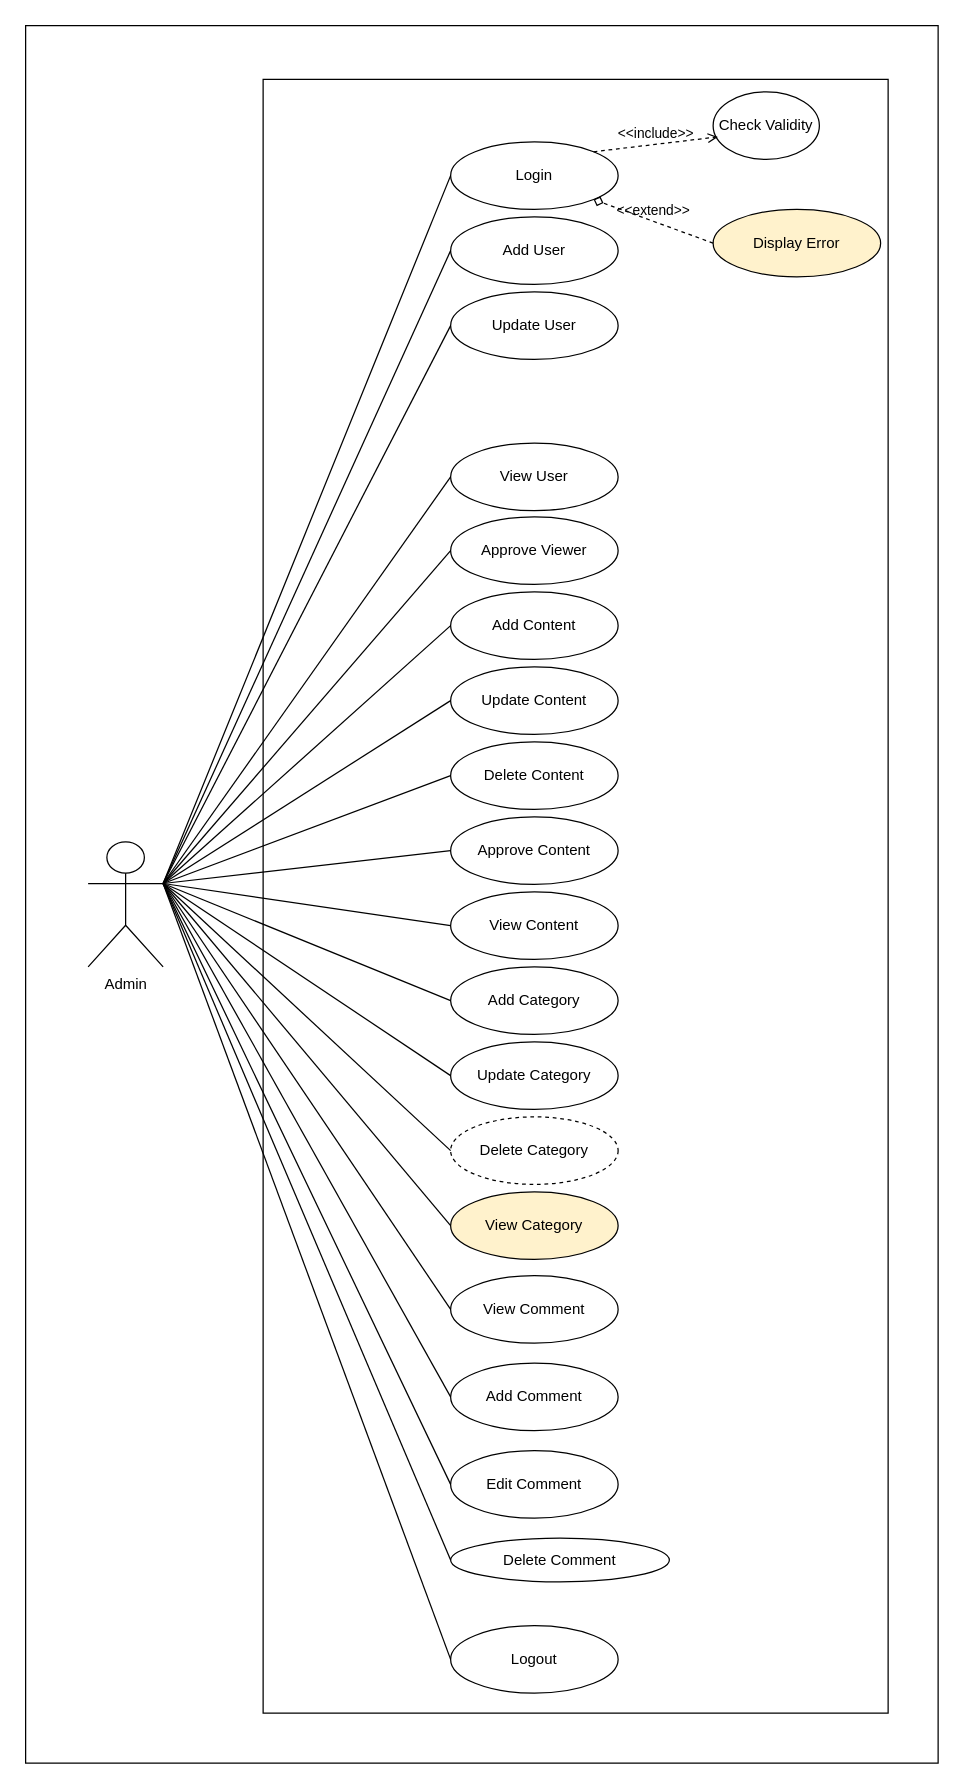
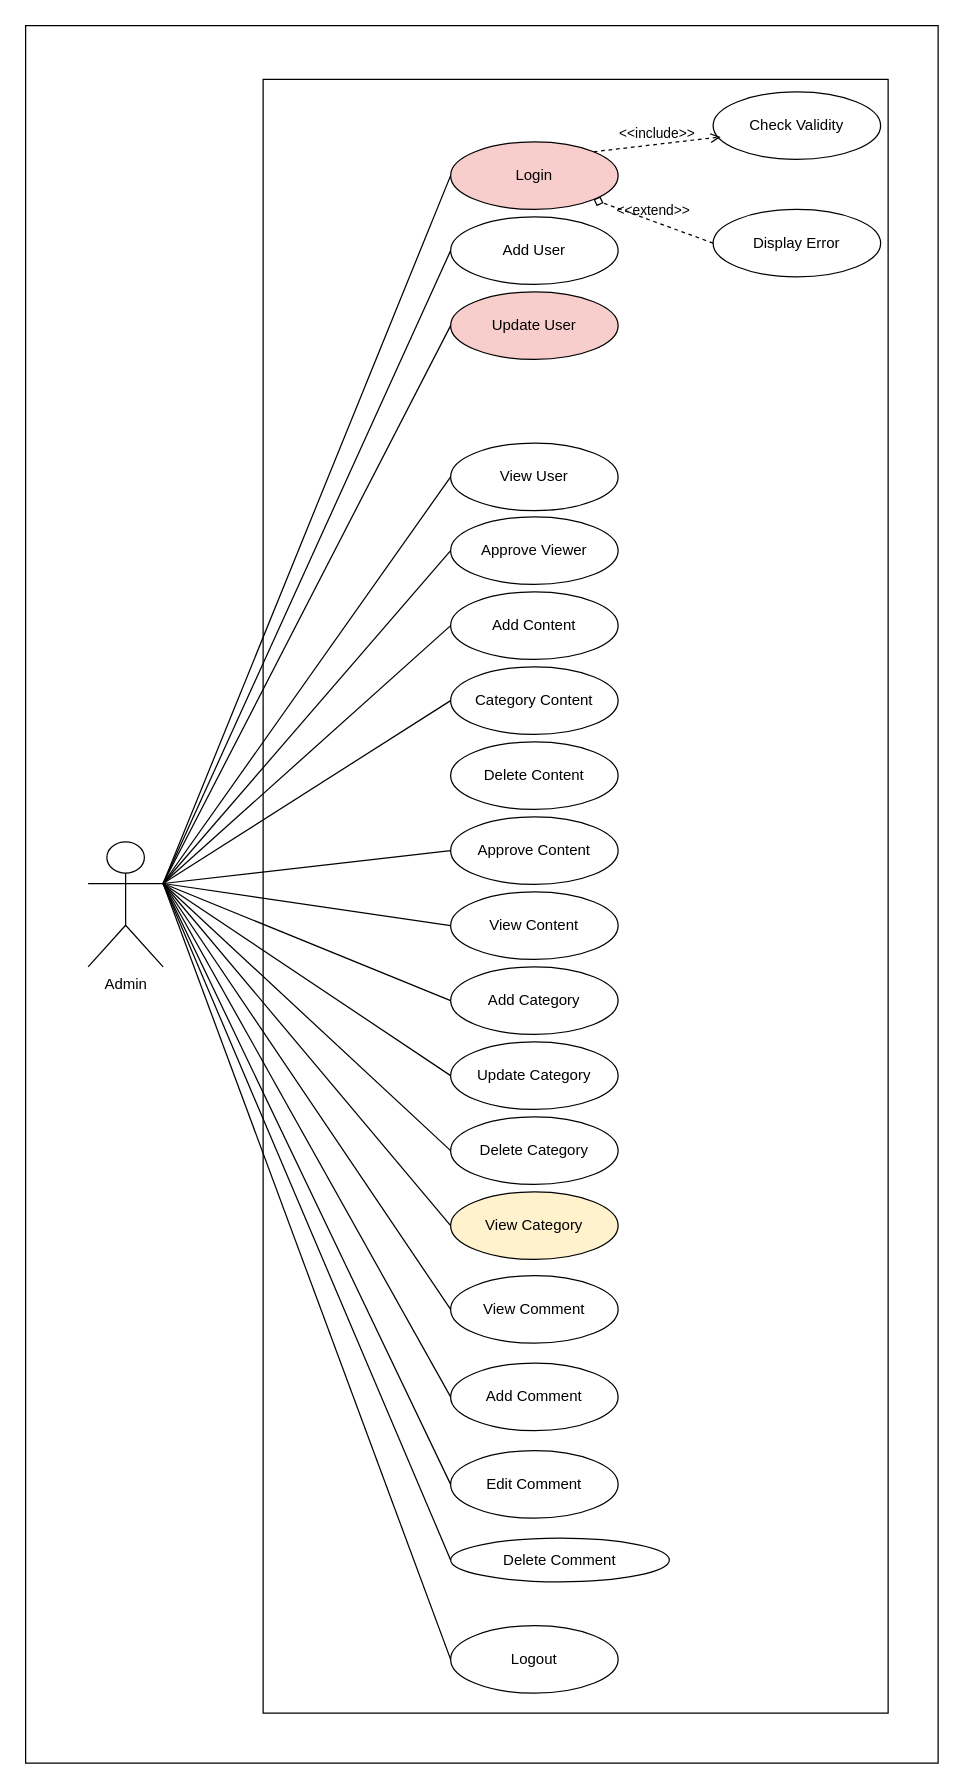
  <mxCell id="0" />
  <mxCell id="1" parent="0" />
  <mxCell id="2" value="" style="rounded=0;whiteSpace=wrap;html=1;" vertex="1" parent="1"><mxGeometry x="20" y="20" width="730" height="1390" as="geometry" /></mxCell>
  <mxCell id="3" value="" style="rounded=0;whiteSpace=wrap;html=1;" parent="1" vertex="1"><mxGeometry x="210" y="63" width="500" height="1307" as="geometry" /></mxCell>
  <mxCell id="4" value="Admin" style="shape=umlActor;verticalLabelPosition=bottom;verticalAlign=top;html=1;outlineConnect=0;" parent="1" vertex="1"><mxGeometry x="70" y="673" width="60" height="100" as="geometry" /></mxCell>
- <mxCell id="5" value="Login" style="ellipse;whiteSpace=wrap;html=1;" parent="1" vertex="1"><mxGeometry x="360" y="113" width="134" height="54" as="geometry" /></mxCell>
- <mxCell id="6" value="Display Error" style="ellipse;whiteSpace=wrap;html=1;fillColor=#fff2cc;" parent="1" vertex="1"><mxGeometry x="570" y="167" width="134" height="54" as="geometry" /></mxCell>
- <mxCell id="7" value="Check Validity" style="ellipse;whiteSpace=wrap;html=1;" parent="1" vertex="1"><mxGeometry x="570" y="73" width="85" height="54" as="geometry" /></mxCell>
+ <mxCell id="5" value="Login" style="ellipse;whiteSpace=wrap;html=1;fillColor=#f8cecc;" parent="1" vertex="1"><mxGeometry x="360" y="113" width="134" height="54" as="geometry" /></mxCell>
+ <mxCell id="6" value="Display Error" style="ellipse;whiteSpace=wrap;html=1;" parent="1" vertex="1"><mxGeometry x="570" y="167" width="134" height="54" as="geometry" /></mxCell>
+ <mxCell id="7" value="Check Validity" style="ellipse;whiteSpace=wrap;html=1;" parent="1" vertex="1"><mxGeometry x="570" y="73" width="134" height="54" as="geometry" /></mxCell>
  <mxCell id="8" value="Add User" style="ellipse;whiteSpace=wrap;html=1;" parent="1" vertex="1"><mxGeometry x="360" y="173" width="134" height="54" as="geometry" /></mxCell>
- <mxCell id="9" value="Update User" style="ellipse;whiteSpace=wrap;html=1;" parent="1" vertex="1"><mxGeometry x="360" y="233" width="134" height="54" as="geometry" /></mxCell>
+ <mxCell id="9" value="Update User" style="ellipse;whiteSpace=wrap;html=1;fillColor=#f8cecc;" parent="1" vertex="1"><mxGeometry x="360" y="233" width="134" height="54" as="geometry" /></mxCell>
  <mxCell id="10" value="View User" style="ellipse;whiteSpace=wrap;html=1;" parent="1" vertex="1"><mxGeometry x="360" y="354" width="134" height="54" as="geometry" /></mxCell>
  <mxCell id="11" value="Approve Viewer" style="ellipse;whiteSpace=wrap;html=1;" parent="1" vertex="1"><mxGeometry x="360" y="413" width="134" height="54" as="geometry" /></mxCell>
  <mxCell id="12" value="Add Content" style="ellipse;whiteSpace=wrap;html=1;" parent="1" vertex="1"><mxGeometry x="360" y="473" width="134" height="54" as="geometry" /></mxCell>
- <mxCell id="13" value="Update Content" style="ellipse;whiteSpace=wrap;html=1;" parent="1" vertex="1"><mxGeometry x="360" y="533" width="134" height="54" as="geometry" /></mxCell>
+ <mxCell id="13" value="Category Content" style="ellipse;whiteSpace=wrap;html=1;" parent="1" vertex="1"><mxGeometry x="360" y="533" width="134" height="54" as="geometry" /></mxCell>
  <mxCell id="14" value="Delete Content" style="ellipse;whiteSpace=wrap;html=1;" parent="1" vertex="1"><mxGeometry x="360" y="593" width="134" height="54" as="geometry" /></mxCell>
  <mxCell id="15" value="Approve Content" style="ellipse;whiteSpace=wrap;html=1;" parent="1" vertex="1"><mxGeometry x="360" y="653" width="134" height="54" as="geometry" /></mxCell>
  <mxCell id="16" value="View Content" style="ellipse;whiteSpace=wrap;html=1;" parent="1" vertex="1"><mxGeometry x="360" y="713" width="134" height="54" as="geometry" /></mxCell>
  <mxCell id="17" value="Add Category" style="ellipse;whiteSpace=wrap;html=1;" parent="1" vertex="1"><mxGeometry x="360" y="773" width="134" height="54" as="geometry" /></mxCell>
  <mxCell id="18" value="Update Category" style="ellipse;whiteSpace=wrap;html=1;" parent="1" vertex="1"><mxGeometry x="360" y="833" width="134" height="54" as="geometry" /></mxCell>
- <mxCell id="19" value="Delete Category" style="ellipse;whiteSpace=wrap;html=1;dashed=1;" parent="1" vertex="1"><mxGeometry x="360" y="893" width="134" height="54" as="geometry" /></mxCell>
+ <mxCell id="19" value="Delete Category" style="ellipse;whiteSpace=wrap;html=1;" parent="1" vertex="1"><mxGeometry x="360" y="893" width="134" height="54" as="geometry" /></mxCell>
  <mxCell id="20" value="View Category" style="ellipse;whiteSpace=wrap;html=1;fillColor=#fff2cc;" parent="1" vertex="1"><mxGeometry x="360" y="953" width="134" height="54" as="geometry" /></mxCell>
  <mxCell id="21" value="Add Comment" style="ellipse;whiteSpace=wrap;html=1;" parent="1" vertex="1"><mxGeometry x="360" y="1090" width="134" height="54" as="geometry" /></mxCell>
  <mxCell id="22" value="Logout" style="ellipse;whiteSpace=wrap;html=1;" parent="1" vertex="1"><mxGeometry x="360" y="1300" width="134" height="54" as="geometry" /></mxCell>
  <mxCell id="23" value="&amp;lt;&amp;lt;include&amp;gt;&amp;gt;" style="html=1;verticalAlign=bottom;labelBackgroundColor=none;endArrow=open;endFill=0;dashed=1;rounded=0;exitX=1;exitY=0;exitDx=0;exitDy=0;entryX=0.045;entryY=0.667;entryDx=0;entryDy=0;entryPerimeter=0;" parent="1" source="5" target="7" edge="1"><mxGeometry width="160" relative="1" as="geometry"><mxPoint x="430" y="223" as="sourcePoint" /><mxPoint x="590" y="223" as="targetPoint" /></mxGeometry></mxCell>
  <mxCell id="24" value="&amp;lt;&amp;lt;extend&amp;gt;&amp;gt;" style="html=1;verticalAlign=bottom;labelBackgroundColor=none;endArrow=diamond;endFill=0;dashed=1;rounded=0;exitX=0;exitY=0.5;exitDx=0;exitDy=0;entryX=1;entryY=1;entryDx=0;entryDy=0;" parent="1" source="6" target="5" edge="1"><mxGeometry width="160" relative="1" as="geometry"><mxPoint x="430" y="223" as="sourcePoint" /><mxPoint x="590" y="223" as="targetPoint" /></mxGeometry></mxCell>
  <mxCell id="25" value="" style="endArrow=none;html=1;rounded=0;exitX=1;exitY=0.333;exitDx=0;exitDy=0;exitPerimeter=0;entryX=0;entryY=0.5;entryDx=0;entryDy=0;" parent="1" source="4" target="5" edge="1"><mxGeometry width="50" height="50" relative="1" as="geometry"><mxPoint x="410" y="453" as="sourcePoint" /><mxPoint x="460" y="403" as="targetPoint" /></mxGeometry></mxCell>
  <mxCell id="26" value="" style="endArrow=none;html=1;rounded=0;exitX=1;exitY=0.333;exitDx=0;exitDy=0;exitPerimeter=0;entryX=0;entryY=0.5;entryDx=0;entryDy=0;" parent="1" source="4" target="8" edge="1"><mxGeometry width="50" height="50" relative="1" as="geometry"><mxPoint x="240" y="383" as="sourcePoint" /><mxPoint x="290" y="333" as="targetPoint" /></mxGeometry></mxCell>
  <mxCell id="27" value="" style="endArrow=none;html=1;rounded=0;entryX=0;entryY=0.5;entryDx=0;entryDy=0;exitX=1;exitY=0.333;exitDx=0;exitDy=0;exitPerimeter=0;" parent="1" source="4" target="9" edge="1"><mxGeometry width="50" height="50" relative="1" as="geometry"><mxPoint x="170" y="373" as="sourcePoint" /><mxPoint x="370" y="208" as="targetPoint" /></mxGeometry></mxCell>
  <mxCell id="28" value="" style="endArrow=none;html=1;rounded=0;entryX=0;entryY=0.5;entryDx=0;entryDy=0;exitX=1;exitY=0.333;exitDx=0;exitDy=0;exitPerimeter=0;" parent="1" source="4" target="10" edge="1"><mxGeometry width="50" height="50" relative="1" as="geometry"><mxPoint x="170" y="373" as="sourcePoint" /><mxPoint x="370" y="329" as="targetPoint" /></mxGeometry></mxCell>
  <mxCell id="29" value="" style="endArrow=none;html=1;rounded=0;entryX=0;entryY=0.5;entryDx=0;entryDy=0;exitX=1;exitY=0.333;exitDx=0;exitDy=0;exitPerimeter=0;" parent="1" source="4" target="11" edge="1"><mxGeometry width="50" height="50" relative="1" as="geometry"><mxPoint x="160" y="363" as="sourcePoint" /><mxPoint x="370" y="389" as="targetPoint" /></mxGeometry></mxCell>
  <mxCell id="30" value="" style="endArrow=none;html=1;rounded=0;entryX=0;entryY=0.5;entryDx=0;entryDy=0;exitX=1;exitY=0.333;exitDx=0;exitDy=0;exitPerimeter=0;" parent="1" source="4" target="12" edge="1"><mxGeometry width="50" height="50" relative="1" as="geometry"><mxPoint x="170" y="373" as="sourcePoint" /><mxPoint x="370" y="448" as="targetPoint" /></mxGeometry></mxCell>
  <mxCell id="31" value="" style="endArrow=none;html=1;rounded=0;entryX=0;entryY=0.5;entryDx=0;entryDy=0;exitX=1;exitY=0.333;exitDx=0;exitDy=0;exitPerimeter=0;" parent="1" source="4" target="13" edge="1"><mxGeometry width="50" height="50" relative="1" as="geometry"><mxPoint x="180" y="383" as="sourcePoint" /><mxPoint x="380" y="458" as="targetPoint" /></mxGeometry></mxCell>
- <mxCell id="32" value="" style="endArrow=none;html=1;rounded=0;entryX=0;entryY=0.5;entryDx=0;entryDy=0;exitX=1;exitY=0.333;exitDx=0;exitDy=0;exitPerimeter=0;" parent="1" source="4" target="14" edge="1"><mxGeometry width="50" height="50" relative="1" as="geometry"><mxPoint x="170" y="373" as="sourcePoint" /><mxPoint x="370" y="568" as="targetPoint" /></mxGeometry></mxCell>
  <mxCell id="33" value="" style="endArrow=none;html=1;rounded=0;entryX=0;entryY=0.5;entryDx=0;entryDy=0;exitX=1;exitY=0.333;exitDx=0;exitDy=0;exitPerimeter=0;" parent="1" source="4" target="15" edge="1"><mxGeometry width="50" height="50" relative="1" as="geometry"><mxPoint x="170" y="373" as="sourcePoint" /><mxPoint x="370" y="628" as="targetPoint" /></mxGeometry></mxCell>
  <mxCell id="34" value="" style="endArrow=none;html=1;rounded=0;entryX=0;entryY=0.5;entryDx=0;entryDy=0;exitX=1;exitY=0.333;exitDx=0;exitDy=0;exitPerimeter=0;" parent="1" source="4" target="16" edge="1"><mxGeometry width="50" height="50" relative="1" as="geometry"><mxPoint x="170" y="373" as="sourcePoint" /><mxPoint x="370" y="688" as="targetPoint" /></mxGeometry></mxCell>
  <mxCell id="35" value="" style="endArrow=none;html=1;rounded=0;entryX=0;entryY=0.5;entryDx=0;entryDy=0;exitX=1;exitY=0.333;exitDx=0;exitDy=0;exitPerimeter=0;" parent="1" source="4" target="17" edge="1"><mxGeometry width="50" height="50" relative="1" as="geometry"><mxPoint x="180" y="383" as="sourcePoint" /><mxPoint x="370" y="748" as="targetPoint" /></mxGeometry></mxCell>
  <mxCell id="36" value="" style="endArrow=none;html=1;rounded=0;entryX=0;entryY=0.5;entryDx=0;entryDy=0;exitX=1;exitY=0.333;exitDx=0;exitDy=0;exitPerimeter=0;" parent="1" source="4" target="18" edge="1"><mxGeometry width="50" height="50" relative="1" as="geometry"><mxPoint x="190" y="393" as="sourcePoint" /><mxPoint x="370" y="808" as="targetPoint" /></mxGeometry></mxCell>
  <mxCell id="37" value="" style="endArrow=none;html=1;rounded=0;entryX=0;entryY=0.5;entryDx=0;entryDy=0;exitX=1;exitY=0.333;exitDx=0;exitDy=0;exitPerimeter=0;" parent="1" source="4" target="19" edge="1"><mxGeometry width="50" height="50" relative="1" as="geometry"><mxPoint x="200" y="403" as="sourcePoint" /><mxPoint x="380" y="818" as="targetPoint" /></mxGeometry></mxCell>
  <mxCell id="38" value="" style="endArrow=none;html=1;rounded=0;entryX=0;entryY=0.5;entryDx=0;entryDy=0;exitX=1;exitY=0.333;exitDx=0;exitDy=0;exitPerimeter=0;" parent="1" source="4" target="20" edge="1"><mxGeometry width="50" height="50" relative="1" as="geometry"><mxPoint x="170" y="373" as="sourcePoint" /><mxPoint x="370" y="928" as="targetPoint" /></mxGeometry></mxCell>
  <mxCell id="39" value="" style="endArrow=none;html=1;rounded=0;entryX=0;entryY=0.5;entryDx=0;entryDy=0;exitX=1;exitY=0.333;exitDx=0;exitDy=0;exitPerimeter=0;" parent="1" source="4" target="21" edge="1"><mxGeometry width="50" height="50" relative="1" as="geometry"><mxPoint x="180" y="383" as="sourcePoint" /><mxPoint x="380" y="938" as="targetPoint" /></mxGeometry></mxCell>
  <mxCell id="40" value="" style="endArrow=none;html=1;rounded=0;entryX=0;entryY=0.5;entryDx=0;entryDy=0;exitX=1;exitY=0.333;exitDx=0;exitDy=0;exitPerimeter=0;" parent="1" source="4" target="22" edge="1"><mxGeometry width="50" height="50" relative="1" as="geometry"><mxPoint x="190" y="393" as="sourcePoint" /><mxPoint x="390" y="948" as="targetPoint" /></mxGeometry></mxCell>
  <mxCell id="41" value="Delete Comment" style="ellipse;whiteSpace=wrap;html=1;" vertex="1" parent="1"><mxGeometry x="360" y="1230" width="175" height="35" as="geometry" /></mxCell>
  <mxCell id="42" value="Edit Comment" style="ellipse;whiteSpace=wrap;html=1;" vertex="1" parent="1"><mxGeometry x="360" y="1160" width="134" height="54" as="geometry" /></mxCell>
  <mxCell id="43" value="View Comment" style="ellipse;whiteSpace=wrap;html=1;" vertex="1" parent="1"><mxGeometry x="360" y="1020" width="134" height="54" as="geometry" /></mxCell>
  <mxCell id="44" value="" style="endArrow=none;html=1;rounded=0;entryX=0;entryY=0.5;entryDx=0;entryDy=0;exitX=1;exitY=0.333;exitDx=0;exitDy=0;exitPerimeter=0;" edge="1" parent="1" source="4" target="43"><mxGeometry width="50" height="50" relative="1" as="geometry"><mxPoint x="140" y="620" as="sourcePoint" /><mxPoint x="370" y="990" as="targetPoint" /></mxGeometry></mxCell>
  <mxCell id="45" value="" style="endArrow=none;html=1;rounded=0;entryX=0;entryY=0.5;entryDx=0;entryDy=0;exitX=1;exitY=0.333;exitDx=0;exitDy=0;exitPerimeter=0;" edge="1" parent="1" source="4" target="42"><mxGeometry width="50" height="50" relative="1" as="geometry"><mxPoint x="150" y="625" as="sourcePoint" /><mxPoint x="370" y="1127" as="targetPoint" /></mxGeometry></mxCell>
  <mxCell id="46" value="" style="endArrow=none;html=1;rounded=0;entryX=0;entryY=0.5;entryDx=0;entryDy=0;exitX=1;exitY=0.333;exitDx=0;exitDy=0;exitPerimeter=0;" edge="1" parent="1" source="4" target="41"><mxGeometry width="50" height="50" relative="1" as="geometry"><mxPoint x="160" y="635" as="sourcePoint" /><mxPoint x="380" y="1137" as="targetPoint" /></mxGeometry></mxCell>
